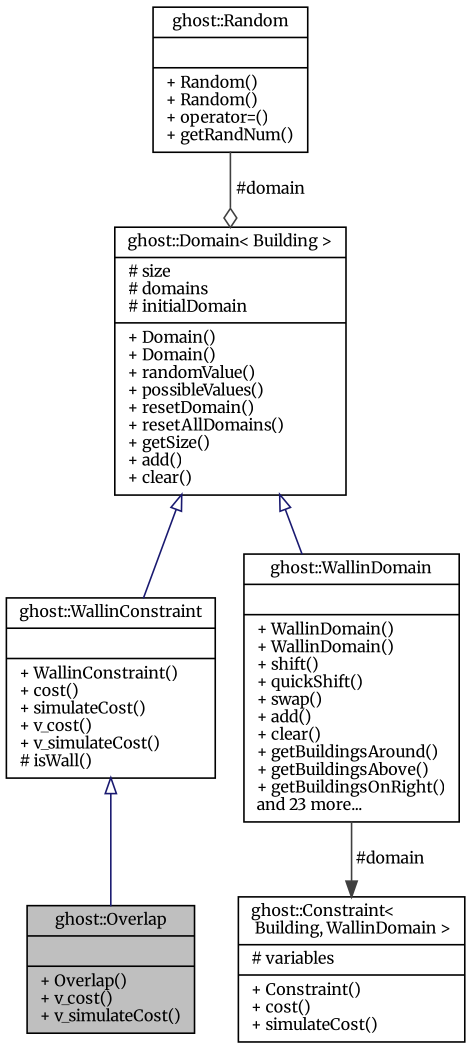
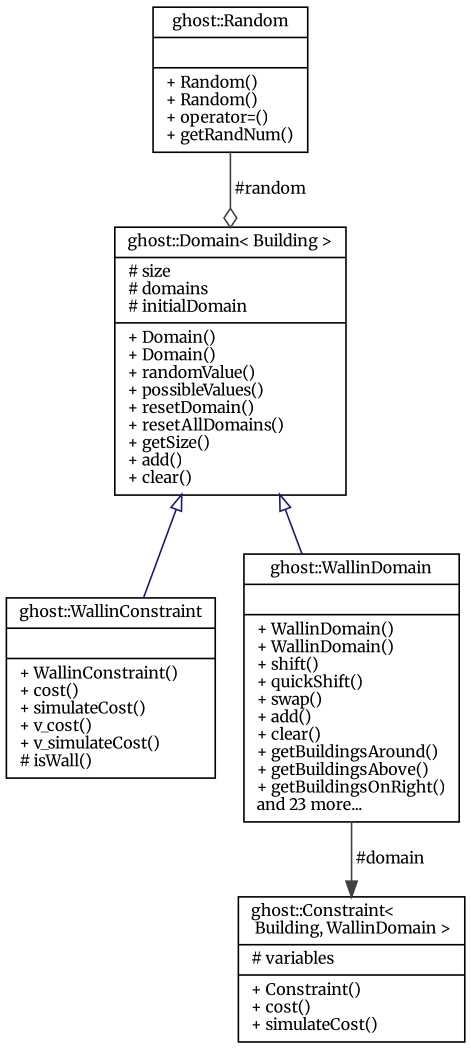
  digraph {
    fontname=Merriweather
    node [color=black fillcolor=white fontname=Merriweather fontsize=10 shape=record style=filled]
    edge [arrowtail=onormal color=midnightblue dir=back fontname=Merriweather fontsize=10 labelfontname=Helvetica labelfontsize=10 style=solid]
-   n1 [fillcolor=grey75 fontcolor=black height=0.2 label="{ghost::Overlap\n||+ Overlap()\l+ v_cost()\l+ v_simulateCost()\l}" width=0.4]
    n2 [height=0.2 label="{ghost::WallinConstraint\n||+ WallinConstraint()\l+ cost()\l+ simulateCost()\l+ v_cost()\l+ v_simulateCost()\l# isWall()\l}" width=0.4]
    n3 [height=0.2 label="{ghost::Constraint\<\l Building, WallinDomain \>\n|# variables\l|+ Constraint()\l+ cost()\l+ simulateCost()\l}" width=0.4]
    n4 [height=0.2 label="{ghost::WallinDomain\n||+ WallinDomain()\l+ WallinDomain()\l+ shift()\l+ quickShift()\l+ swap()\l+ add()\l+ clear()\l+ getBuildingsAround()\l+ getBuildingsAbove()\l+ getBuildingsOnRight()\land 23 more...\l}" width=0.4]
    n5 [height=0.2 label="{ghost::Domain\< Building \>\n|# size\l# domains\l# initialDomain\l|+ Domain()\l+ Domain()\l+ randomValue()\l+ possibleValues()\l+ resetDomain()\l+ resetAllDomains()\l+ getSize()\l+ add()\l+ clear()\l}" width=0.4]
    n6 [height=0.2 label="{ghost::Random\n||+ Random()\l+ Random()\l+ operator=()\l+ getRandNum()\l}" width=0.4]
-   n2 -> n1
    n4 -> n3 [arrowhead=normal color=grey25 label=" #domain" arrowtail="" dir=""]
    n5 -> n2
    n5 -> n4
-   n6 -> n5 [arrowhead=odiamond color=grey25 label=" #domain" arrowtail="" dir=""]
+   n6 -> n5 [arrowhead=odiamond color=grey25 label=" #random" arrowtail="" dir=""]
  }
